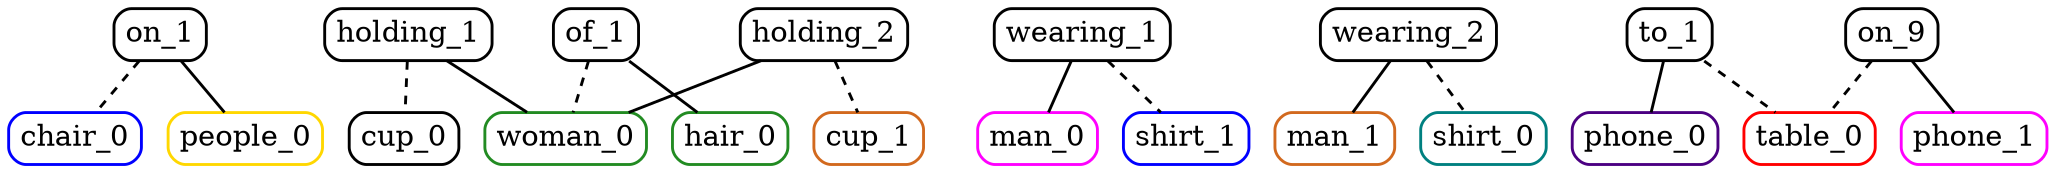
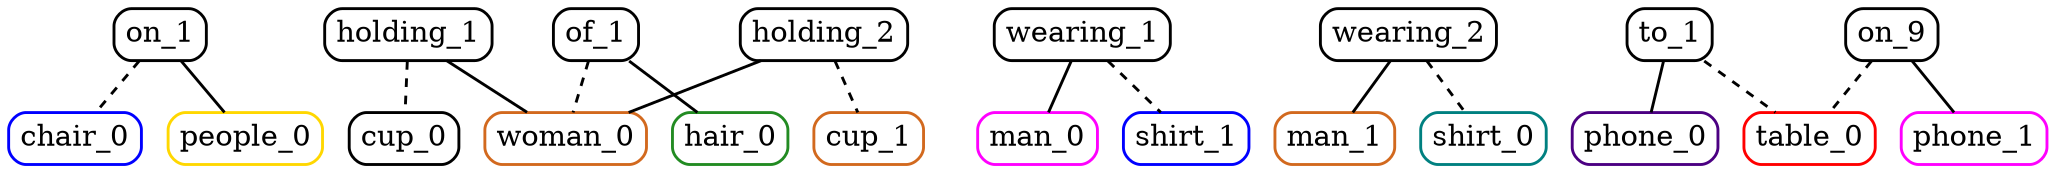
  digraph {
    rankdir=TB
    node [fontsize=20 penwidth=2 shape=box style=rounded]
    edge [arrowhead=none constraint=true penwidth=2]
    n1 [color=blue label=chair_0]
    n2 [color=black label=cup_0]
    n3 [color=forestgreen label=hair_0]
    n4 [color=magenta label=man_0]
    n5 [color=chocolate label=man_1]
    n6 [color=gold label=people_0]
    n7 [color=indigo label=phone_0]
    n8 [color=teal label=shirt_0]
    n9 [color=blue label=shirt_1]
    n10 [color=red label=table_0]
-   n11 [color=forestgreen label=woman_0]
+   n11 [color=chocolate label=woman_0]
    n12 [color=magenta label=phone_1]
    n13 [color=chocolate label=cup_1]
    n14 [label=on_1]
    n15 [label=wearing_1]
    n16 [label=wearing_2]
    n17 [label=holding_1]
    n18 [label=on_9]
    n19 [label=to_1]
    n20 [label=of_1]
    n21 [label=holding_2]
    n14 -> n1 [style=dashed]
    n14 -> n6
    n15 -> n4
    n15 -> n9 [style=dashed]
    n16 -> n5
    n16 -> n8 [style=dashed]
    n17 -> n2 [style=dashed]
    n17 -> n11
    n18 -> n10 [style=dashed]
    n18 -> n12
    n19 -> n7
    n19 -> n10 [style=dashed]
    n20 -> n3
    n20 -> n11 [style=dashed]
    n21 -> n11
    n21 -> n13 [style=dashed]
  }
